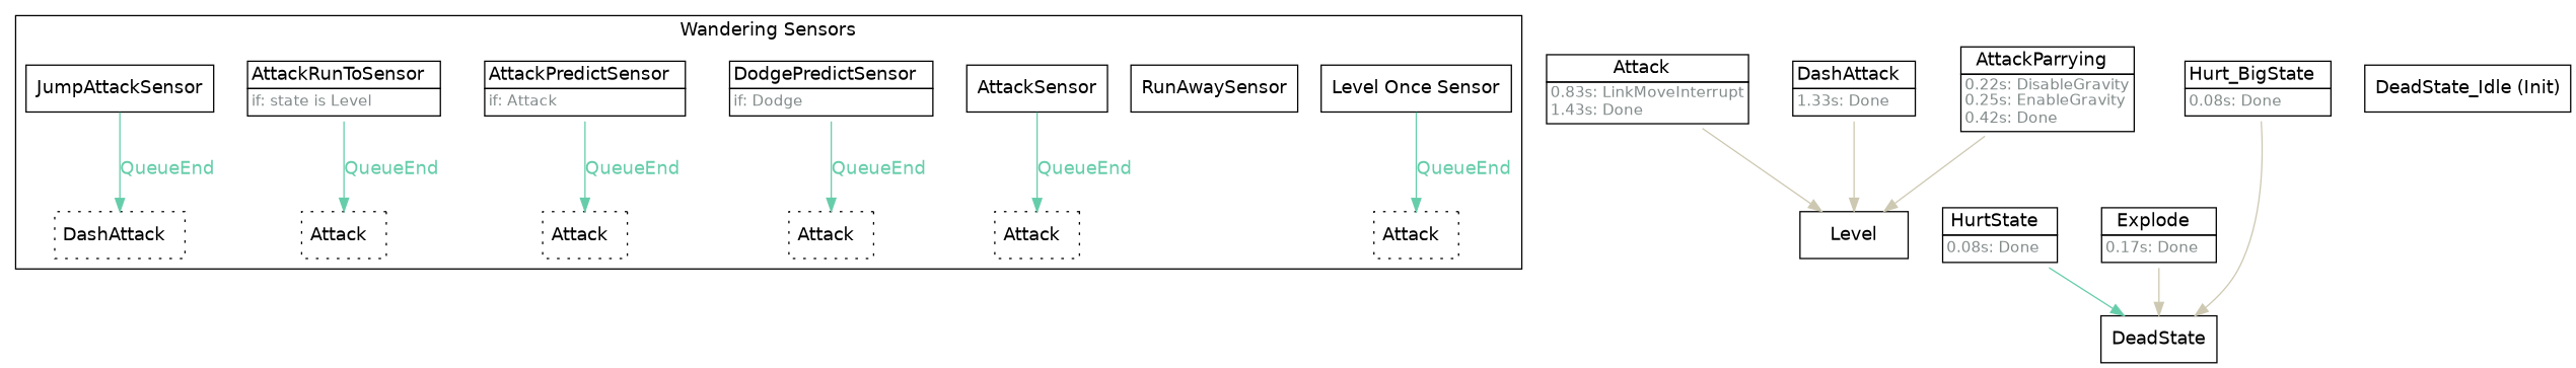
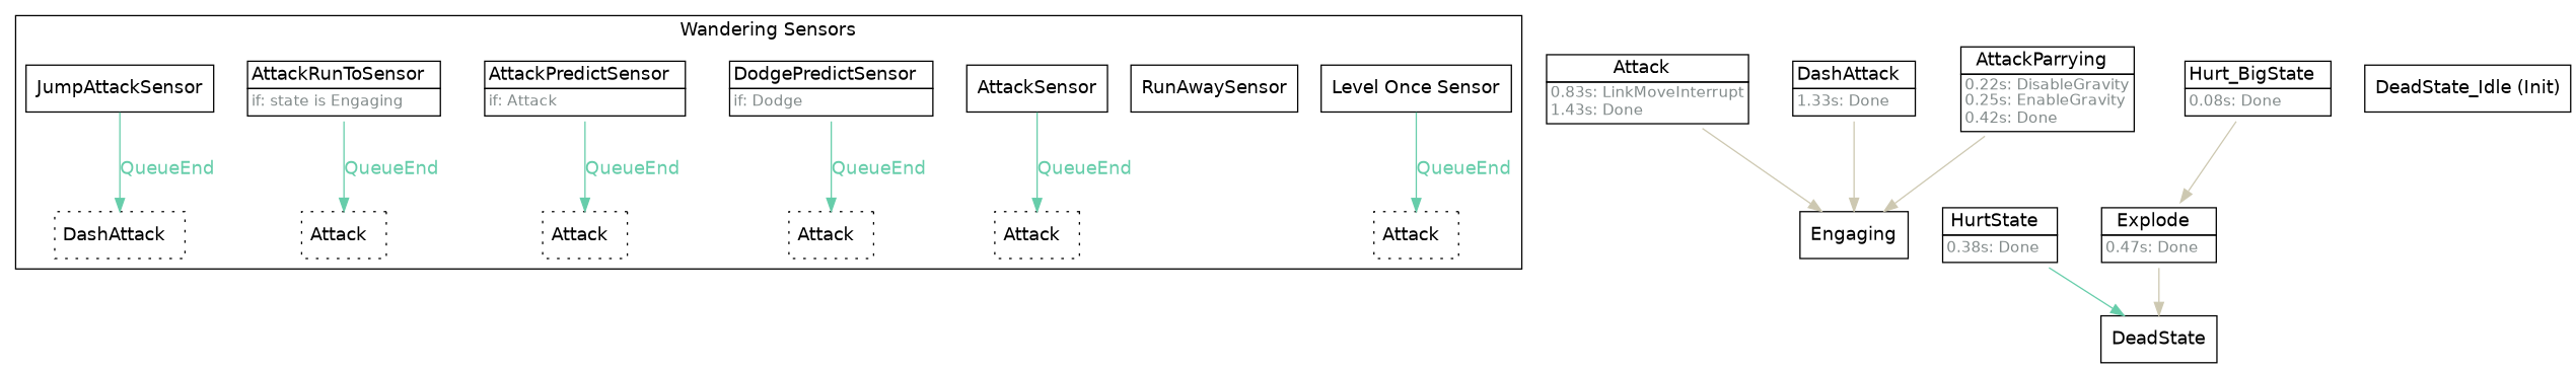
  strict digraph {
    rankdir=TB
    node [fontname=Helvetica shape=box]
    edge [color=aquamarine3 fontcolor=aquamarine3 fontname=Helvetica]
    n1 [label="Level Once Sensor"]
    n2 [label=<<TABLE border="0" cellborder="0" cellspacing="0" cellpadding="2"><TR><TD>Attack  </TD></TR></TABLE>> margin=0.05 style=dotted]
    n3 [label=RunAwaySensor]
    n4 [label=AttackSensor]
    n5 [label=<<TABLE border="0" cellborder="0" cellspacing="0" cellpadding="2"><TR><TD>Attack  </TD></TR></TABLE>> margin=0.05 style=dotted]
    n6 [label=<<TABLE border="0" cellborder="1" cellspacing="0" cellpadding="2"><TR><TD >DodgePredictSensor  </TD></TR><TR><TD align="left" balign="left"><FONT point-size="12" color="azure4">if: Dodge</FONT>  </TD></TR></TABLE>> shape=plaintext]
    n7 [label=<<TABLE border="0" cellborder="0" cellspacing="0" cellpadding="2"><TR><TD>Attack  </TD></TR></TABLE>> margin=0.05 style=dotted]
    n8 [label=<<TABLE border="0" cellborder="1" cellspacing="0" cellpadding="2"><TR><TD >AttackPredictSensor  </TD></TR><TR><TD align="left" balign="left"><FONT point-size="12" color="azure4">if: Attack</FONT>  </TD></TR></TABLE>> shape=plaintext]
    n9 [label=<<TABLE border="0" cellborder="0" cellspacing="0" cellpadding="2"><TR><TD>Attack  </TD></TR></TABLE>> margin=0.05 style=dotted]
-   n10 [label=<<TABLE border="0" cellborder="1" cellspacing="0" cellpadding="2"><TR><TD >AttackRunToSensor  </TD></TR><TR><TD align="left" balign="left"><FONT point-size="12" color="azure4">if: state is Level</FONT>  </TD></TR></TABLE>> shape=plaintext]
+   n10 [label=<<TABLE border="0" cellborder="1" cellspacing="0" cellpadding="2"><TR><TD >AttackRunToSensor  </TD></TR><TR><TD align="left" balign="left"><FONT point-size="12" color="azure4">if: state is Engaging</FONT>  </TD></TR></TABLE>> shape=plaintext]
    n11 [label=<<TABLE border="0" cellborder="0" cellspacing="0" cellpadding="2"><TR><TD>Attack  </TD></TR></TABLE>> margin=0.05 style=dotted]
    n12 [label=JumpAttackSensor]
    n13 [label=<<TABLE border="0" cellborder="0" cellspacing="0" cellpadding="2"><TR><TD>DashAttack  </TD></TR></TABLE>> margin=0.05 style=dotted]
    n14 [label=<<TABLE border="0" cellborder="1" cellspacing="0" cellpadding="2"><TR><TD >Attack  </TD></TR><TR><TD align="left" balign="left"><FONT point-size="12" color="azure4">0.83s: LinkMoveInterrupt<br/>1.43s: Done</FONT>  </TD></TR></TABLE>> shape=plaintext]
-   Engaging [label=Level]
-   n16 [label=<<TABLE border="0" cellborder="1" cellspacing="0" cellpadding="2"><TR><TD >Explode  </TD></TR><TR><TD align="left" balign="left"><FONT point-size="12" color="azure4">0.17s: Done</FONT>  </TD></TR></TABLE>> shape=plaintext]
+   Engaging
+   n16 [label=<<TABLE border="0" cellborder="1" cellspacing="0" cellpadding="2"><TR><TD >Explode  </TD></TR><TR><TD align="left" balign="left"><FONT point-size="12" color="azure4">0.47s: Done</FONT>  </TD></TR></TABLE>> shape=plaintext]
    DeadState
    n18 [label=<<TABLE border="0" cellborder="1" cellspacing="0" cellpadding="2"><TR><TD >DashAttack  </TD></TR><TR><TD align="left" balign="left"><FONT point-size="12" color="azure4">1.33s: Done</FONT>  </TD></TR></TABLE>> shape=plaintext]
    n19 [label=<<TABLE border="0" cellborder="1" cellspacing="0" cellpadding="2"><TR><TD >AttackParrying  </TD></TR><TR><TD align="left" balign="left"><FONT point-size="12" color="azure4">0.22s: DisableGravity<br/>0.25s: EnableGravity<br/>0.42s: Done</FONT>  </TD></TR></TABLE>> shape=plaintext]
-   n20 [label=<<TABLE border="0" cellborder="1" cellspacing="0" cellpadding="2"><TR><TD >HurtState  </TD></TR><TR><TD align="left" balign="left"><FONT point-size="12" color="azure4">0.08s: Done</FONT>  </TD></TR></TABLE>> shape=plaintext]
+   n20 [label=<<TABLE border="0" cellborder="1" cellspacing="0" cellpadding="2"><TR><TD >HurtState  </TD></TR><TR><TD align="left" balign="left"><FONT point-size="12" color="azure4">0.38s: Done</FONT>  </TD></TR></TABLE>> shape=plaintext]
    n21 [label=<<TABLE border="0" cellborder="1" cellspacing="0" cellpadding="2"><TR><TD >Hurt_BigState  </TD></TR><TR><TD align="left" balign="left"><FONT point-size="12" color="azure4">0.08s: Done</FONT>  </TD></TR></TABLE>> shape=plaintext]
    n22 [label="DeadState_Idle (Init)"]
    subgraph cluster_1 {
      fontname=Helvetica
      label="Wandering Sensors"
      rank=sink
      n1
      n2
      n3
      n4
      n5
      n6
      n7
      n8
      n9
      n10
      n11
      n12
      n13
    }
    n1 -> n2 [label=QueueEnd]
    n4 -> n5 [label=QueueEnd]
    n6 -> n7 [label=QueueEnd]
    n8 -> n9 [label=QueueEnd]
    n10 -> n11 [label=QueueEnd]
    n12 -> n13 [label=QueueEnd]
    n14 -> Engaging [color=cornsilk3 fontcolor=cornsilk3]
    n16 -> DeadState [color=cornsilk3 fontcolor=cornsilk3]
    n18 -> Engaging [color=cornsilk3 fontcolor=cornsilk3]
    n19 -> Engaging [color=cornsilk3 fontcolor=cornsilk3]
    n20 -> DeadState [fontcolor=cornsilk3]
-   n21 -> DeadState [color=cornsilk3 fontcolor=cornsilk3]
+   n21 -> n16 [color=cornsilk3 fontcolor=cornsilk3]
  }
